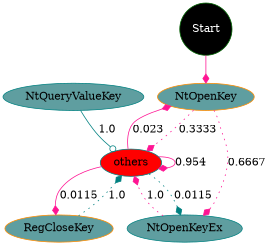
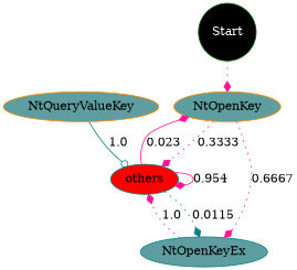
  digraph {
    node [color=teal fillcolor=cadetblue style=filled]
    edge [arrowhead=diamond color=deeppink style=dotted]
    n1 [color=darkorange label=NtOpenKey]
    n2 [fillcolor=red label=others]
    n3 [label=NtOpenKeyEx]
-   n4 [color=darkorange label=RegCloseKey]
-   n5 [label=NtQueryValueKey]
+   n5 [color=darkorange label=NtQueryValueKey]
    Start [color=darkgreen fillcolor=black fontcolor=white shape=circle]
    n1 -> n2 [label=0.3333]
    n1 -> n3 [label=0.6667]
    n2 -> n1 [label=0.023 style=solid]
    n2 -> n2 [label=0.954 style=solid]
    n2 -> n3 [color=teal label=0.0115]
-   n2 -> n4 [label=0.0115 style=solid]
    n3 -> n2 [label=1.0]
-   n4 -> n2 [color=teal label=1.0]
    n5 -> n2 [arrowhead=odot color=teal label=1.0 style=solid]
-   Start -> n1 [style=solid]
+   Start -> n1
  }
